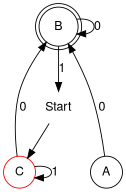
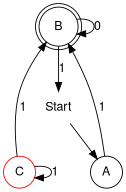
  digraph {
    fontname="Helvetica,Arial,sans-serif"
    rankdir=TB
    node [fontname="Helvetica,Arial,sans-serif" shape=circle]
    edge [fontname="Helvetica,Arial,sans-serif"]
    B [shape=doublecircle]
    Start [shape=none]
    C [color=red]
    A
    B -> B [label=0]
    B -> Start [label=1]
-   Start -> C
-   C -> B [label=0]
+   Start -> A
+   C -> B [label=1]
    C -> C [label=1]
-   A -> B [label=0]
+   A -> B [label=1]
  }
